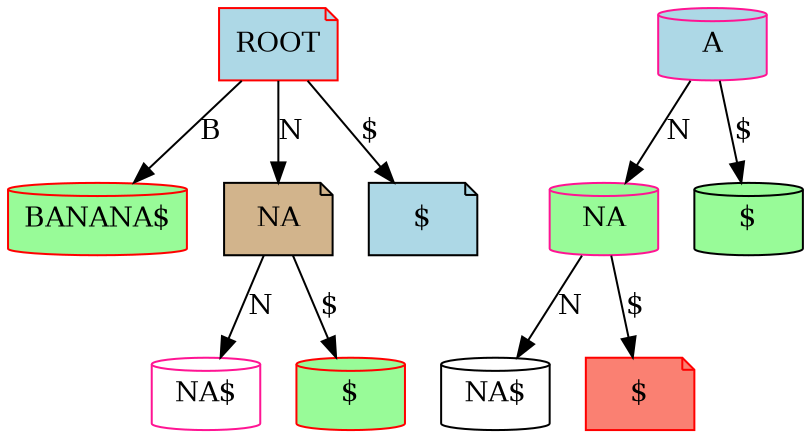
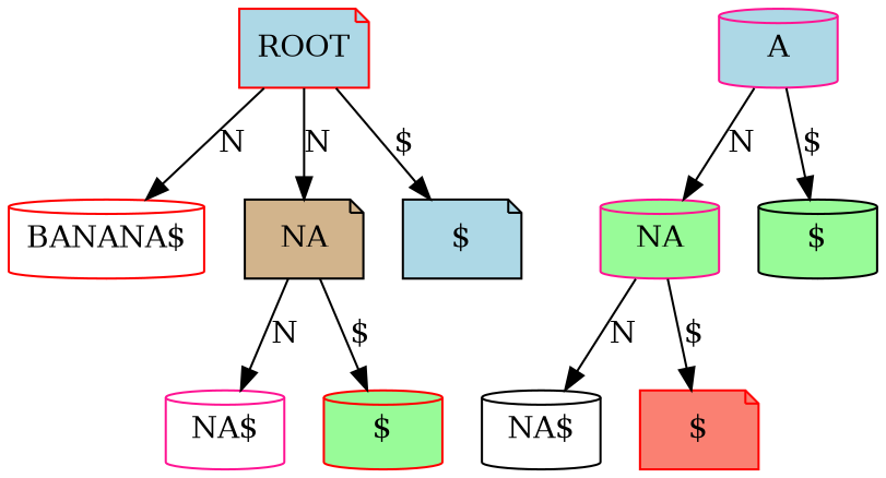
  digraph {
    node [color=red fillcolor=lightblue shape=cylinder style=filled]
    n1 [label=ROOT shape=note]
-   n2 [fillcolor=palegreen label="BANANA$"]
+   n2 [fillcolor=white label="BANANA$"]
    n3 [color=black fillcolor=tan label=NA shape=note]
    n4 [color=black label="$" shape=note]
    n5 [color=deeppink label=A]
    n6 [color=deeppink fillcolor=palegreen label=NA]
    n7 [color=black fillcolor=palegreen label="$"]
    n8 [color=deeppink fillcolor=white label="NA$"]
    n9 [fillcolor=palegreen label="$"]
    n10 [color=black fillcolor=white label="NA$"]
    n11 [fillcolor=salmon label="$" shape=note]
-   n1 -> n2 [label=B]
+   n1 -> n2 [label=N]
    n1 -> n3 [label=N]
    n1 -> n4 [label="$"]
    n3 -> n8 [label=N]
    n3 -> n9 [label="$"]
    n5 -> n6 [label=N]
    n5 -> n7 [label="$"]
    n6 -> n10 [label=N]
    n6 -> n11 [label="$"]
  }
